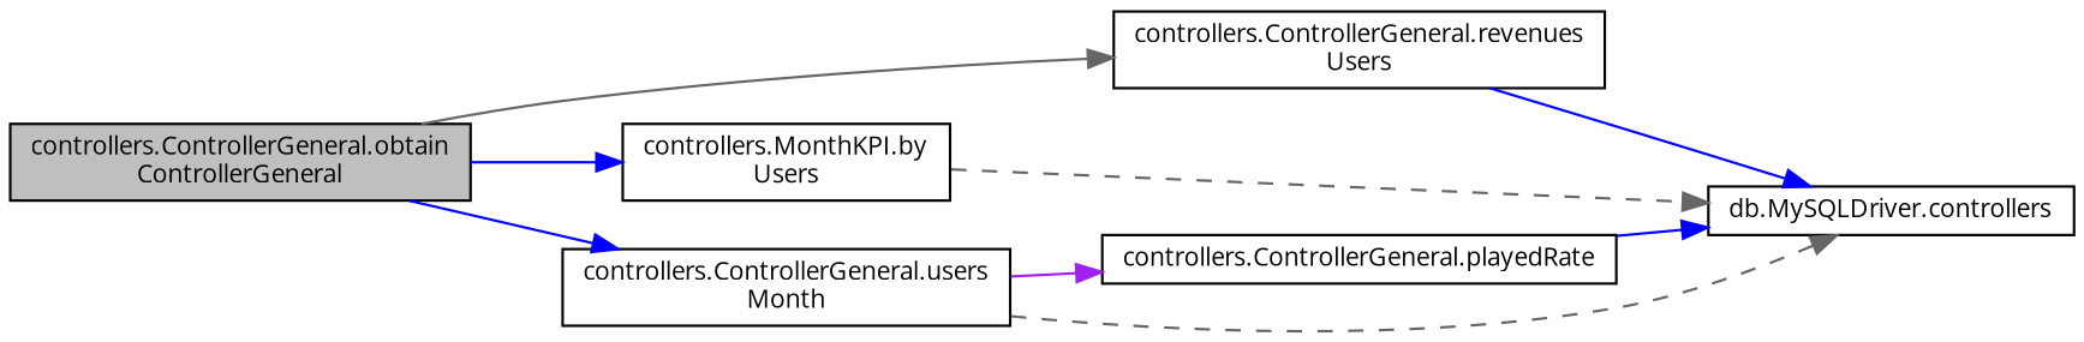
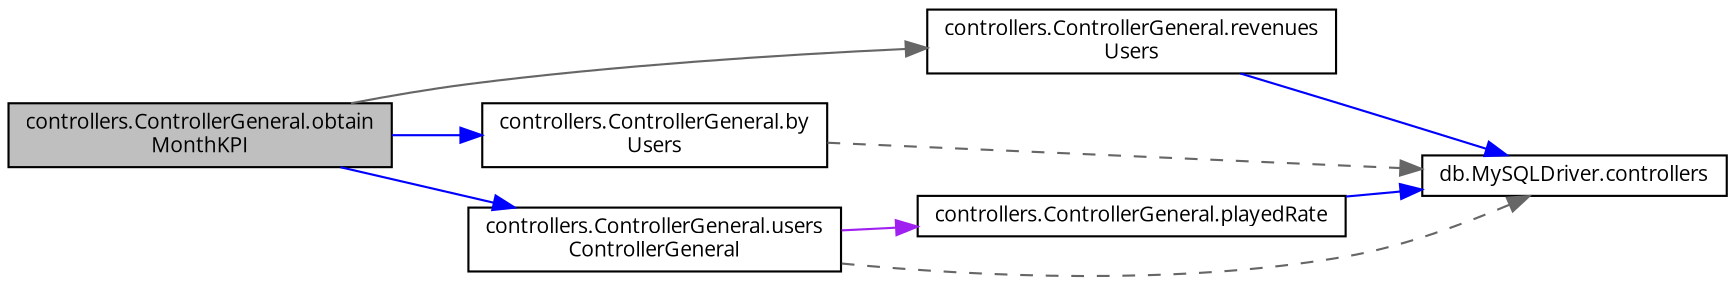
  digraph {
    fontname="Open Sans"
    rankdir=LR
    node [color=black fontname="Open Sans" fontsize=10 shape=record]
    edge [color=blue fontname="Open Sans" fontsize=10 labelfontname=FreeSans labelfontsize=10 style=solid]
-   n1 [fillcolor=grey75 fontcolor=black height=0.2 label="controllers.ControllerGeneral.obtain\lControllerGeneral" style=filled width=0.4]
+   n1 [fillcolor=grey75 fontcolor=black height=0.2 label="controllers.ControllerGeneral.obtain\lMonthKPI" style=filled width=0.4]
    n2 [height=0.2 label="controllers.ControllerGeneral.revenues\lUsers" width=0.4]
-   n3 [height=0.2 label="controllers.MonthKPI.by\lUsers" width=0.4]
-   n4 [height=0.2 label="controllers.ControllerGeneral.users\lMonth" width=0.4]
+   n3 [height=0.2 label="controllers.ControllerGeneral.by\lUsers" width=0.4]
+   n4 [height=0.2 label="controllers.ControllerGeneral.users\lControllerGeneral" width=0.4]
    n5 [height=0.2 label="controllers.ControllerGeneral.playedRate" width=0.4]
    n6 [height=0.2 label="db.MySQLDriver.controllers" width=0.4]
    n1 -> n2 [color=gray40]
    n1 -> n3
    n1 -> n4
    n2 -> n6
    n3 -> n6 [color=gray40 style=dashed]
    n4 -> n5 [color=purple]
    n4 -> n6 [color=gray40 style=dashed]
    n5 -> n6
  }
